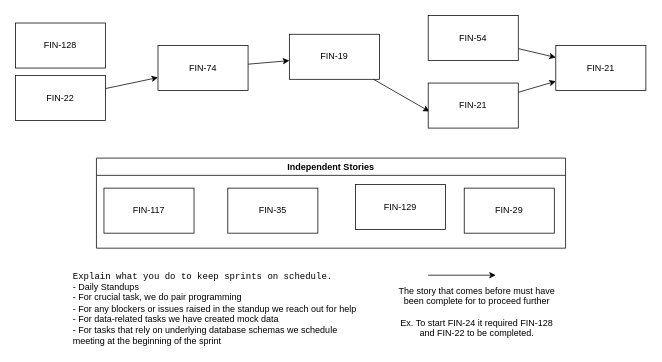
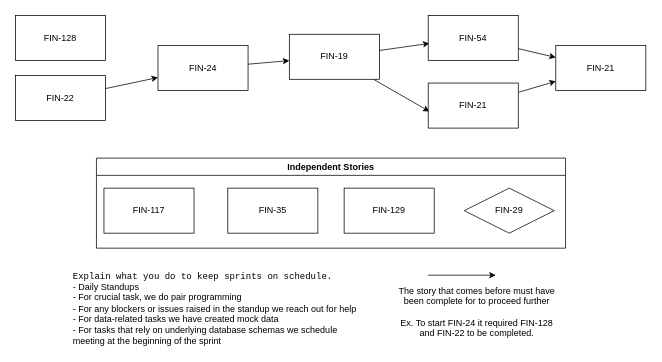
  <mxCell id="0" />
  <mxCell id="1" parent="0" />
  <mxCell id="2" value="&lt;p&gt;&lt;font&gt;&lt;span style=&quot;font-family: Menlo, Monaco, &amp;quot;Courier New&amp;quot;, monospace;&quot;&gt;Explain what you do to keep sprints on schedule.&lt;br&gt;&lt;/span&gt;- Daily Standups&lt;br&gt;- For crucial task, we do pair programming&lt;br&gt;- For any blockers or issues raised in the standup we reach out for help&lt;br&gt;- For data-related tasks we have created mock data&lt;br&gt;- For tasks that rely on underlying database schemas we schedule meeting at the beginning of the sprint&lt;/font&gt;&lt;/p&gt;" style="text;html=1;align=left;verticalAlign=middle;whiteSpace=wrap;rounded=0;fillColor=none;labelPosition=center;verticalLabelPosition=middle;labelBackgroundColor=none;fontColor=default;" parent="1" vertex="1"><mxGeometry x="95" y="360" width="380" height="100" as="geometry" /></mxCell>
- <mxCell id="3" value="FIN-128" style="rounded=0;whiteSpace=wrap;html=1;" parent="1" vertex="1"><mxGeometry x="20" y="30" width="120" height="60" as="geometry" /></mxCell>
+ <mxCell id="3" value="FIN-128" style="rounded=0;whiteSpace=wrap;html=1;" parent="1" vertex="1"><mxGeometry x="20" y="20" width="120" height="60" as="geometry" /></mxCell>
  <mxCell id="4" style="edgeStyle=none;html=1;" parent="1" source="5" target="10" edge="1"><mxGeometry relative="1" as="geometry" /></mxCell>
  <mxCell id="5" value="FIN-22" style="rounded=0;whiteSpace=wrap;html=1;" parent="1" vertex="1"><mxGeometry x="20" y="100" width="120" height="60" as="geometry" /></mxCell>
+ <mxCell id="6" style="edgeStyle=none;html=1;entryX=0.014;entryY=0.62;entryDx=0;entryDy=0;entryPerimeter=0;" parent="1" source="8" target="12" edge="1"><mxGeometry relative="1" as="geometry" /></mxCell>
  <mxCell id="7" style="edgeStyle=none;html=1;entryX=0.014;entryY=0.631;entryDx=0;entryDy=0;entryPerimeter=0;" parent="1" source="8" target="14" edge="1"><mxGeometry relative="1" as="geometry" /></mxCell>
  <mxCell id="8" value="FIN-19" style="rounded=0;whiteSpace=wrap;html=1;" parent="1" vertex="1"><mxGeometry x="385" y="45" width="120" height="60" as="geometry" /></mxCell>
  <mxCell id="9" style="edgeStyle=none;html=1;" parent="1" source="10" target="8" edge="1"><mxGeometry relative="1" as="geometry" /></mxCell>
- <mxCell id="10" value="FIN-74" style="rounded=0;whiteSpace=wrap;html=1;" parent="1" vertex="1"><mxGeometry x="210" y="60" width="120" height="60" as="geometry" /></mxCell>
+ <mxCell id="10" value="FIN-24" style="rounded=0;whiteSpace=wrap;html=1;" parent="1" vertex="1"><mxGeometry x="210" y="60" width="120" height="60" as="geometry" /></mxCell>
  <mxCell id="11" style="edgeStyle=none;html=1;" parent="1" source="12" target="15" edge="1"><mxGeometry relative="1" as="geometry" /></mxCell>
  <mxCell id="12" value="FIN-54" style="rounded=0;whiteSpace=wrap;html=1;" parent="1" vertex="1"><mxGeometry x="570" y="20" width="120" height="60" as="geometry" /></mxCell>
  <mxCell id="13" style="edgeStyle=none;html=1;" parent="1" source="14" target="15" edge="1"><mxGeometry relative="1" as="geometry" /></mxCell>
  <mxCell id="14" value="FIN-21" style="rounded=0;whiteSpace=wrap;html=1;" parent="1" vertex="1"><mxGeometry x="570" y="110" width="120" height="60" as="geometry" /></mxCell>
  <mxCell id="15" value="FIN-21" style="rounded=0;whiteSpace=wrap;html=1;" parent="1" vertex="1"><mxGeometry x="740" y="60" width="120" height="60" as="geometry" /></mxCell>
  <mxCell id="16" value="Independent Stories" style="swimlane;whiteSpace=wrap;html=1;" parent="1" vertex="1"><mxGeometry x="128" y="210" width="625" height="120" as="geometry" /></mxCell>
  <mxCell id="17" value="FIN-117" style="rounded=0;whiteSpace=wrap;html=1;" parent="16" vertex="1"><mxGeometry x="10" y="40" width="120" height="60" as="geometry" /></mxCell>
  <mxCell id="18" value="FIN-35" style="rounded=0;whiteSpace=wrap;html=1;" parent="16" vertex="1"><mxGeometry x="175" y="40" width="120" height="60" as="geometry" /></mxCell>
- <mxCell id="19" value="FIN-129" style="rounded=0;whiteSpace=wrap;html=1;" parent="16" vertex="1"><mxGeometry x="345" y="35" width="120" height="60" as="geometry" /></mxCell>
- <mxCell id="20" value="FIN-29" style="rounded=0;whiteSpace=wrap;html=1;" parent="16" vertex="1"><mxGeometry x="490" y="40" width="120" height="60" as="geometry" /></mxCell>
+ <mxCell id="19" value="FIN-129" style="rounded=0;whiteSpace=wrap;html=1;" parent="16" vertex="1"><mxGeometry x="330" y="40" width="120" height="60" as="geometry" /></mxCell>
+ <mxCell id="20" value="FIN-29" style="rhombus;whiteSpace=wrap;html=1;" parent="16" vertex="1"><mxGeometry x="490" y="40" width="120" height="60" as="geometry" /></mxCell>
  <mxCell id="21" value="The story that comes before must have been complete for to proceed further&lt;br&gt;&lt;br&gt;Ex. To start FIN-24 it required FIN-128 and FIN-22 to be completed." style="text;html=1;strokeColor=none;fillColor=none;align=center;verticalAlign=middle;whiteSpace=wrap;rounded=0;" parent="1" vertex="1"><mxGeometry x="525" y="400" width="220" height="30" as="geometry" /></mxCell>
  <mxCell id="22" style="edgeStyle=none;html=1;" parent="1" edge="1"><mxGeometry relative="1" as="geometry"><mxPoint x="570" y="366" as="sourcePoint" /><mxPoint x="660" y="366" as="targetPoint" /></mxGeometry></mxCell>
